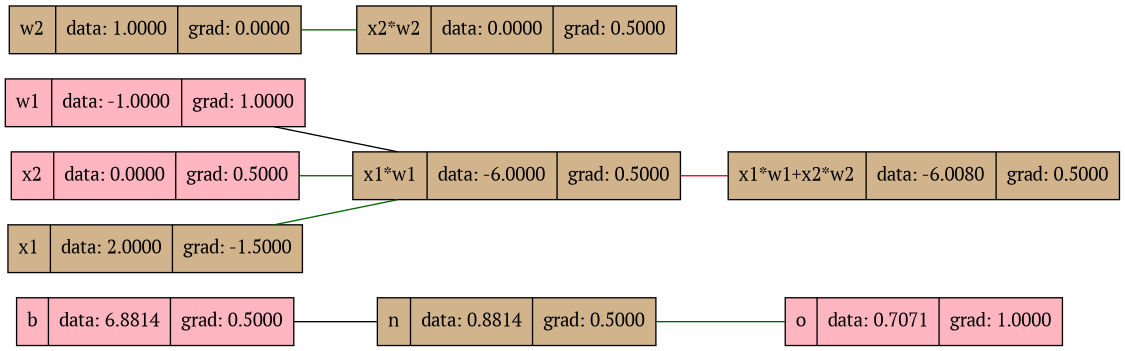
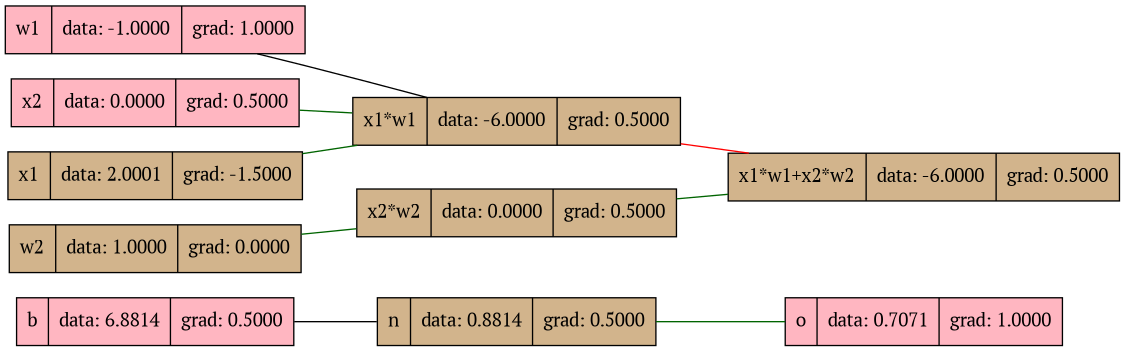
  graph {
    fontname="PT Serif"
    rankdir=LR
    node [fillcolor=tan fontname="PT Serif" shape=record style=filled]
    edge [color=darkgreen fontname="PT Serif"]
    n1 [fillcolor=lightpink label="{o | data: 0.7071 | grad: 1.0000}"]
    n2 [fillcolor=lightpink label="{w1 | data: -1.0000 | grad: 1.0000}"]
    n3 [label="{x1*w1 | data: -6.0000 | grad: 0.5000}"]
-   n4 [label="{x1*w1+x2*w2 | data: -6.0080 | grad: 0.5000}"]
+   n4 [label="{x1*w1+x2*w2 | data: -6.0000 | grad: 0.5000}"]
    n5 [label="{n | data: 0.8814 | grad: 0.5000}"]
    n6 [fillcolor=lightpink label="{x2 | data: 0.0000 | grad: 0.5000}"]
    n7 [label="{x2*w2 | data: 0.0000 | grad: 0.5000}"]
-   n8 [label="{x1 | data: 2.0000 | grad: -1.5000}"]
+   n8 [label="{x1 | data: 2.0001 | grad: -1.5000}"]
    n9 [fillcolor=lightpink label="{b | data: 6.8814 | grad: 0.5000}"]
    n10 [label="{w2 | data: 1.0000 | grad: 0.0000}"]
    n2 -- n3 [color=black]
    n3 -- n4 [color=red]
    n5 -- n1
    n6 -- n3
+   n7 -- n4
    n8 -- n3
    n9 -- n5 [color=black]
    n10 -- n7
  }
